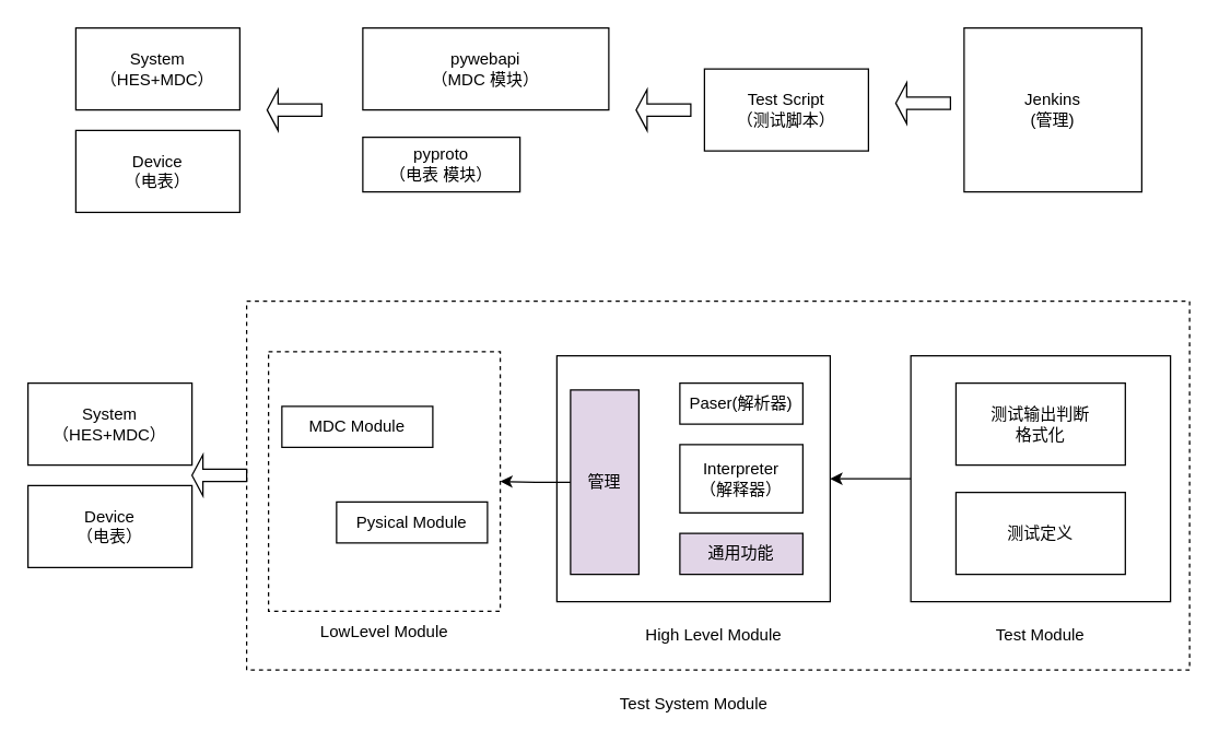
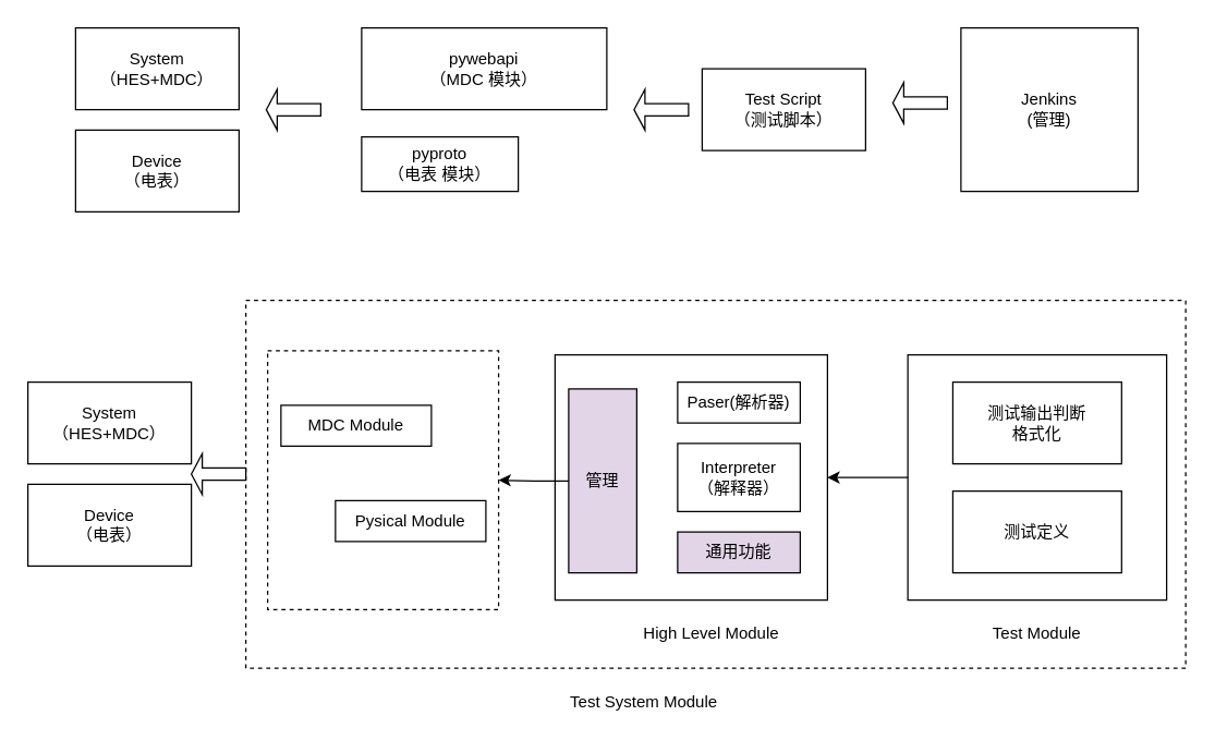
  <mxCell id="0" />
  <mxCell id="1" parent="0" />
  <mxCell id="2" value="" style="rounded=0;whiteSpace=wrap;html=1;dashed=1;" vertex="1" parent="1"><mxGeometry x="180" y="220" width="690" height="270" as="geometry" /></mxCell>
  <mxCell id="3" value="" style="group" vertex="1" connectable="0" parent="1"><mxGeometry x="55" y="20" width="780" height="140" as="geometry" /></mxCell>
  <mxCell id="4" value="Test Script&lt;div&gt;（测试脚本）&lt;/div&gt;" style="rounded=0;whiteSpace=wrap;html=1;" parent="3" vertex="1"><mxGeometry x="460" y="30" width="120" height="60" as="geometry" /></mxCell>
  <mxCell id="5" value="Jenkins&lt;div&gt;(管理)&lt;/div&gt;" style="rounded=0;whiteSpace=wrap;html=1;" parent="3" vertex="1"><mxGeometry x="650" width="130" height="120" as="geometry" /></mxCell>
  <mxCell id="6" value="pywebapi&lt;br&gt;&lt;div&gt;（MDC 模块）&lt;/div&gt;" style="rounded=0;whiteSpace=wrap;html=1;" vertex="1" parent="3"><mxGeometry x="210" width="180" height="60" as="geometry" /></mxCell>
  <mxCell id="7" value="pyproto&lt;br&gt;&lt;div&gt;（电表 模块）&lt;/div&gt;" style="rounded=0;whiteSpace=wrap;html=1;" vertex="1" parent="3"><mxGeometry x="210" y="80" width="115" height="40" as="geometry" /></mxCell>
  <mxCell id="8" value="" style="shape=singleArrow;direction=west;whiteSpace=wrap;html=1;" vertex="1" parent="3"><mxGeometry x="600" y="40" width="40" height="30" as="geometry" /></mxCell>
  <mxCell id="9" value="" style="shape=singleArrow;direction=west;whiteSpace=wrap;html=1;" vertex="1" parent="3"><mxGeometry x="410" y="45" width="40" height="30" as="geometry" /></mxCell>
  <mxCell id="10" value="" style="shape=singleArrow;direction=west;whiteSpace=wrap;html=1;" vertex="1" parent="3"><mxGeometry x="140" y="45" width="40" height="30" as="geometry" /></mxCell>
  <mxCell id="11" value="" style="group" vertex="1" connectable="0" parent="3"><mxGeometry width="120" height="135" as="geometry" /></mxCell>
  <mxCell id="12" value="System&lt;div&gt;（HES+MDC）&lt;/div&gt;" style="rounded=0;whiteSpace=wrap;html=1;" vertex="1" parent="11"><mxGeometry width="120" height="60" as="geometry" /></mxCell>
  <mxCell id="13" value="Device&lt;div&gt;（电表）&lt;/div&gt;" style="rounded=0;whiteSpace=wrap;html=1;" vertex="1" parent="11"><mxGeometry y="75" width="120" height="60" as="geometry" /></mxCell>
  <mxCell id="14" value="" style="group" vertex="1" connectable="0" parent="1"><mxGeometry x="666" y="260" width="190" height="220" as="geometry" /></mxCell>
  <mxCell id="15" value="" style="rounded=0;whiteSpace=wrap;html=1;" vertex="1" parent="14"><mxGeometry width="190" height="180" as="geometry" /></mxCell>
  <mxCell id="16" value="测试输出判断&lt;div&gt;格式化&lt;/div&gt;" style="rounded=0;whiteSpace=wrap;html=1;" vertex="1" parent="14"><mxGeometry x="33.043" y="20" width="123.913" height="60" as="geometry" /></mxCell>
  <mxCell id="17" value="测试定义" style="rounded=0;whiteSpace=wrap;html=1;" vertex="1" parent="14"><mxGeometry x="33.043" y="100" width="123.913" height="60" as="geometry" /></mxCell>
  <mxCell id="18" value="Test Module" style="text;html=1;align=center;verticalAlign=middle;whiteSpace=wrap;rounded=0;" vertex="1" parent="14"><mxGeometry x="59.891" y="190" width="70.217" height="30" as="geometry" /></mxCell>
  <mxCell id="19" value="" style="group" vertex="1" connectable="0" parent="1"><mxGeometry x="407" y="260" width="200" height="220" as="geometry" /></mxCell>
  <mxCell id="20" value="" style="rounded=0;whiteSpace=wrap;html=1;" vertex="1" parent="19"><mxGeometry width="200" height="180" as="geometry" /></mxCell>
  <mxCell id="21" value="Paser(解析器)" style="rounded=0;whiteSpace=wrap;html=1;" vertex="1" parent="19"><mxGeometry x="90" y="20" width="90" height="30" as="geometry" /></mxCell>
  <mxCell id="22" value="Interpreter&lt;div&gt;（解释器）&lt;/div&gt;" style="rounded=0;whiteSpace=wrap;html=1;" vertex="1" parent="19"><mxGeometry x="90" y="65" width="90" height="50" as="geometry" /></mxCell>
  <mxCell id="23" value="通用功能" style="rounded=0;whiteSpace=wrap;html=1;fillColor=#e1d5e7;" vertex="1" parent="19"><mxGeometry x="90" y="130" width="90" height="30" as="geometry" /></mxCell>
  <mxCell id="24" value="管理" style="rounded=0;whiteSpace=wrap;html=1;fillColor=#e1d5e7;" vertex="1" parent="19"><mxGeometry x="10" y="25" width="50" height="135" as="geometry" /></mxCell>
  <mxCell id="25" value="High Level Module" style="text;html=1;align=center;verticalAlign=middle;whiteSpace=wrap;rounded=0;" vertex="1" parent="19"><mxGeometry x="50" y="190" width="130" height="30" as="geometry" /></mxCell>
  <mxCell id="26" value="" style="group" vertex="1" connectable="0" parent="1"><mxGeometry x="196" y="257" width="169.57" height="220" as="geometry" /></mxCell>
  <mxCell id="27" value="" style="rounded=0;whiteSpace=wrap;html=1;dashed=1;" vertex="1" parent="26"><mxGeometry width="169.57" height="190" as="geometry" /></mxCell>
  <mxCell id="28" value="Pysical Module" style="rounded=0;whiteSpace=wrap;html=1;" vertex="1" parent="26"><mxGeometry x="49.78" y="110" width="110.43" height="30" as="geometry" /></mxCell>
- <mxCell id="29" value="LowLevel Module" style="text;html=1;align=center;verticalAlign=middle;whiteSpace=wrap;rounded=0;" vertex="1" parent="26"><mxGeometry x="36.738" y="190" width="96.087" height="30" as="geometry" /></mxCell>
  <mxCell id="30" value="MDC Module" style="rounded=0;whiteSpace=wrap;html=1;" vertex="1" parent="26"><mxGeometry x="9.78" y="40" width="110.43" height="30" as="geometry" /></mxCell>
  <mxCell id="31" value="" style="group" vertex="1" connectable="0" parent="1"><mxGeometry y="280" width="120" height="135" as="geometry" x="20" /></mxCell>
  <mxCell id="32" value="System&lt;div&gt;（HES+MDC）&lt;/div&gt;" style="rounded=0;whiteSpace=wrap;html=1;" vertex="1" parent="31"><mxGeometry width="120" height="60" as="geometry" /></mxCell>
  <mxCell id="33" value="Device&lt;div&gt;（电表）&lt;/div&gt;" style="rounded=0;whiteSpace=wrap;html=1;" vertex="1" parent="31"><mxGeometry y="75" width="120" height="60" as="geometry" /></mxCell>
  <mxCell id="34" style="edgeStyle=orthogonalEdgeStyle;rounded=0;orthogonalLoop=1;jettySize=auto;html=1;" edge="1" parent="1" source="15" target="20"><mxGeometry relative="1" as="geometry" /></mxCell>
  <mxCell id="35" style="edgeStyle=orthogonalEdgeStyle;rounded=0;orthogonalLoop=1;jettySize=auto;html=1;" edge="1" parent="1" source="24" target="27"><mxGeometry relative="1" as="geometry" /></mxCell>
  <mxCell id="36" value="" style="shape=singleArrow;direction=west;whiteSpace=wrap;html=1;" vertex="1" parent="1"><mxGeometry x="140" y="332.5" width="40" height="30" as="geometry" /></mxCell>
- <mxCell id="37" value="Test System Module" style="text;html=1;align=center;verticalAlign=middle;whiteSpace=wrap;rounded=0;" vertex="1" parent="1"><mxGeometry x="404.5" y="500" width="205" height="30" as="geometry" /></mxCell>
+ <mxCell id="37" value="Test System Module" style="text;html=1;align=center;verticalAlign=middle;whiteSpace=wrap;rounded=0;" vertex="1" parent="1"><mxGeometry x="369.5" y="500" width="205" height="30" as="geometry" /></mxCell>
